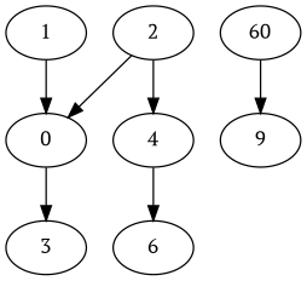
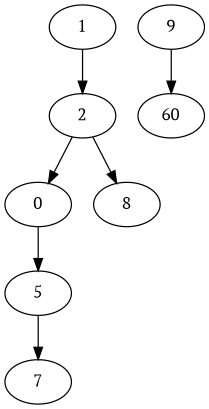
  digraph {
    fontname="PT Serif"
    node [alpha=0.12 fontname="PT Serif"]
    edge [fontname="PT Serif"]
    1 [alpha=0.17]
    2 [alpha=0.13]
    n3 [alpha=0.14 label=0]
-   4
-   5 [alpha=0.19 label=3]
-   6
+   4 [label=8]
+   5 [alpha=0.19]
+   7 [alpha=0.11]
    9 [alpha=0.02]
    n9 [alpha=0.02 label=60]
-   1 -> n3
+   1 -> 2
    2 -> n3
    2 -> 4
    n3 -> 5
-   4 -> 6
-   n9 -> 9
+   5 -> 7
+   9 -> n9
  }
